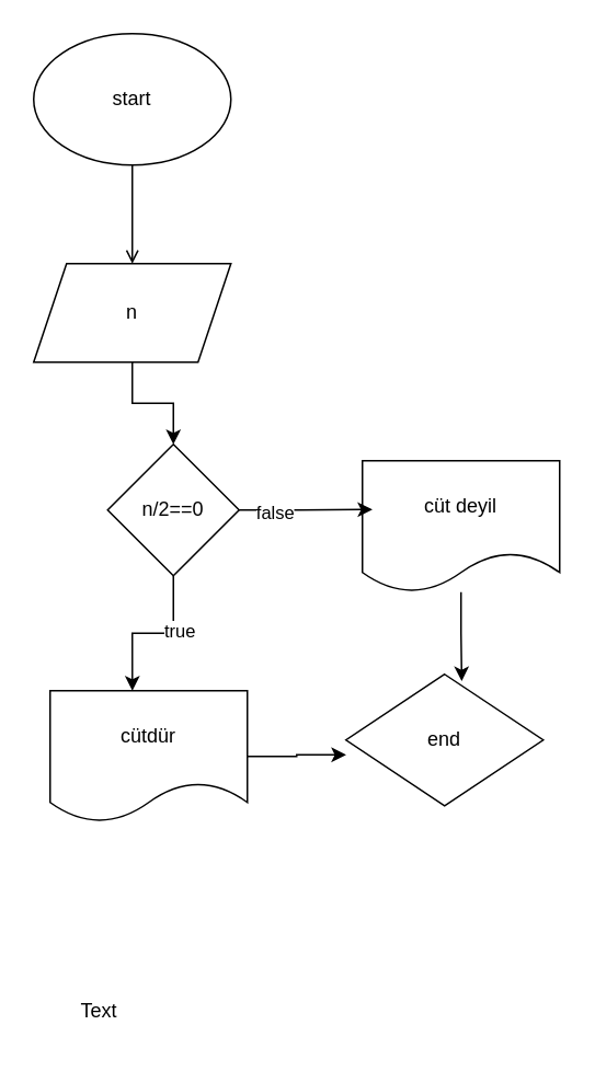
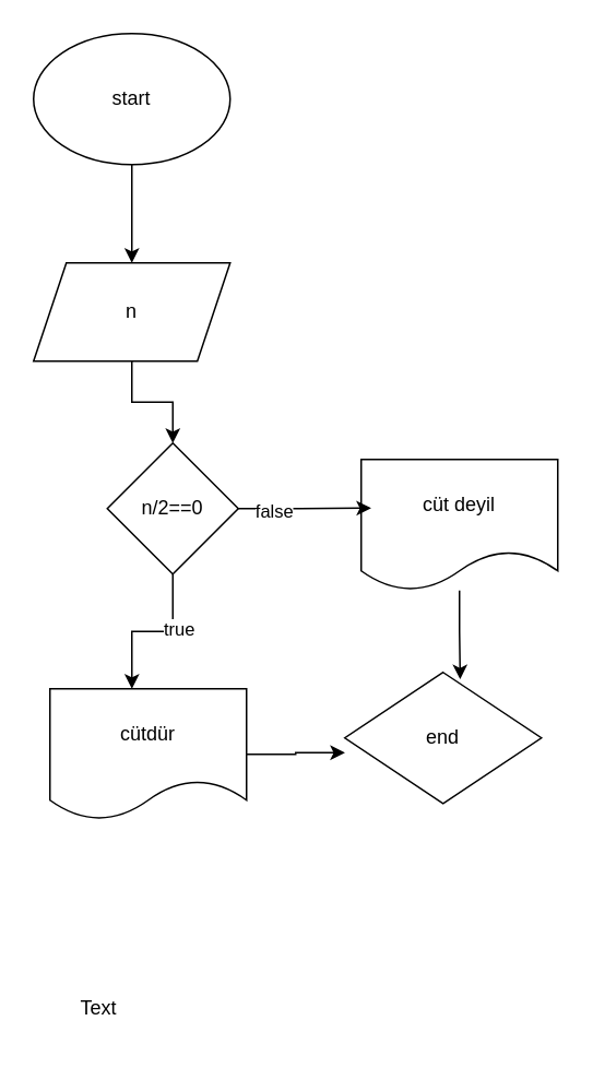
  <mxCell id="0" />
  <mxCell id="1" parent="0" />
- <mxCell id="2" value="" style="edgeStyle=orthogonalEdgeStyle;rounded=0;orthogonalLoop=1;jettySize=auto;html=1;endArrow=open;" edge="1" parent="1" source="3" target="5"><mxGeometry relative="1" as="geometry" /></mxCell>
+ <mxCell id="2" value="" style="edgeStyle=orthogonalEdgeStyle;rounded=0;orthogonalLoop=1;jettySize=auto;html=1;" edge="1" parent="1" source="3" target="5"><mxGeometry relative="1" as="geometry" /></mxCell>
  <mxCell id="3" value="start" style="ellipse;whiteSpace=wrap;html=1;" vertex="1" parent="1"><mxGeometry x="20" y="20" width="120" height="80" as="geometry" /></mxCell>
  <mxCell id="4" style="edgeStyle=orthogonalEdgeStyle;rounded=0;orthogonalLoop=1;jettySize=auto;html=1;entryX=0.5;entryY=0;entryDx=0;entryDy=0;" edge="1" parent="1" source="5" target="6"><mxGeometry relative="1" as="geometry" /></mxCell>
  <mxCell id="5" value="n" style="shape=parallelogram;perimeter=parallelogramPerimeter;whiteSpace=wrap;html=1;fixedSize=1;" vertex="1" parent="1"><mxGeometry x="20" y="160" width="120" height="60" as="geometry" /></mxCell>
  <mxCell id="6" value="n/2==0" style="rhombus;whiteSpace=wrap;html=1;" vertex="1" parent="1"><mxGeometry x="65" y="270" width="80" height="80" as="geometry" /></mxCell>
  <mxCell id="7" value="cütdür" style="shape=document;whiteSpace=wrap;html=1;boundedLbl=1;" vertex="1" parent="1"><mxGeometry x="30" y="420" width="120" height="80" as="geometry" /></mxCell>
  <mxCell id="8" value="cüt deyil" style="shape=document;whiteSpace=wrap;html=1;boundedLbl=1;" vertex="1" parent="1"><mxGeometry x="220" y="280" width="120" height="80" as="geometry" /></mxCell>
  <mxCell id="9" value="Text" style="text;html=1;align=center;verticalAlign=middle;whiteSpace=wrap;rounded=0;" vertex="1" parent="1"><mxGeometry x="30" y="600" width="60" height="30" as="geometry" /></mxCell>
  <mxCell id="10" style="edgeStyle=orthogonalEdgeStyle;rounded=0;orthogonalLoop=1;jettySize=auto;html=1;entryX=0.417;entryY=0;entryDx=0;entryDy=0;entryPerimeter=0;" edge="1" parent="1" source="6" target="7"><mxGeometry relative="1" as="geometry" /></mxCell>
  <mxCell id="11" value="true" style="edgeLabel;html=1;align=center;verticalAlign=middle;resizable=0;points=[];" vertex="1" connectable="0" parent="10"><mxGeometry x="-0.315" y="3" relative="1" as="geometry"><mxPoint as="offset" /></mxGeometry></mxCell>
  <mxCell id="12" style="edgeStyle=orthogonalEdgeStyle;rounded=0;orthogonalLoop=1;jettySize=auto;html=1;entryX=0.051;entryY=0.371;entryDx=0;entryDy=0;entryPerimeter=0;" edge="1" parent="1" source="6" target="8"><mxGeometry relative="1" as="geometry" /></mxCell>
  <mxCell id="13" value="false" style="edgeLabel;html=1;align=center;verticalAlign=middle;resizable=0;points=[];" vertex="1" connectable="0" parent="12"><mxGeometry x="-0.425" y="-1" relative="1" as="geometry"><mxPoint x="-2" as="offset" /></mxGeometry></mxCell>
  <mxCell id="14" value="end" style="rhombus;whiteSpace=wrap;html=1;" vertex="1" parent="1"><mxGeometry x="210" y="410" width="120" height="80" as="geometry" /></mxCell>
  <mxCell id="15" style="edgeStyle=orthogonalEdgeStyle;rounded=0;orthogonalLoop=1;jettySize=auto;html=1;entryX=0.001;entryY=0.613;entryDx=0;entryDy=0;entryPerimeter=0;" edge="1" parent="1" source="7" target="14"><mxGeometry relative="1" as="geometry" /></mxCell>
  <mxCell id="16" style="edgeStyle=orthogonalEdgeStyle;rounded=0;orthogonalLoop=1;jettySize=auto;html=1;entryX=0.587;entryY=0.053;entryDx=0;entryDy=0;entryPerimeter=0;" edge="1" parent="1" source="8" target="14"><mxGeometry relative="1" as="geometry" /></mxCell>
